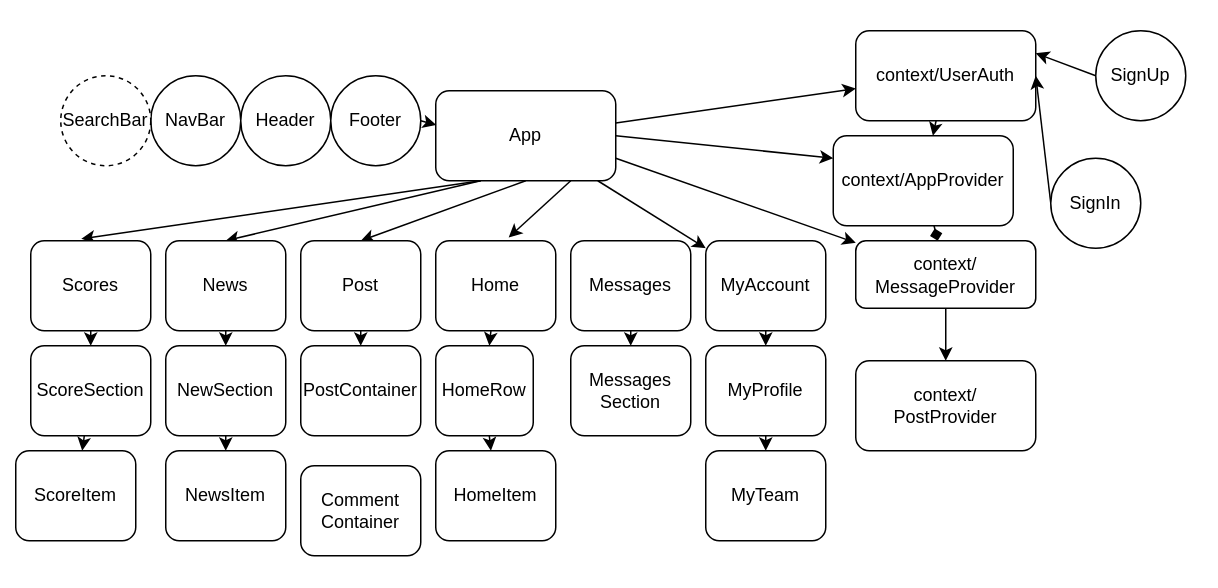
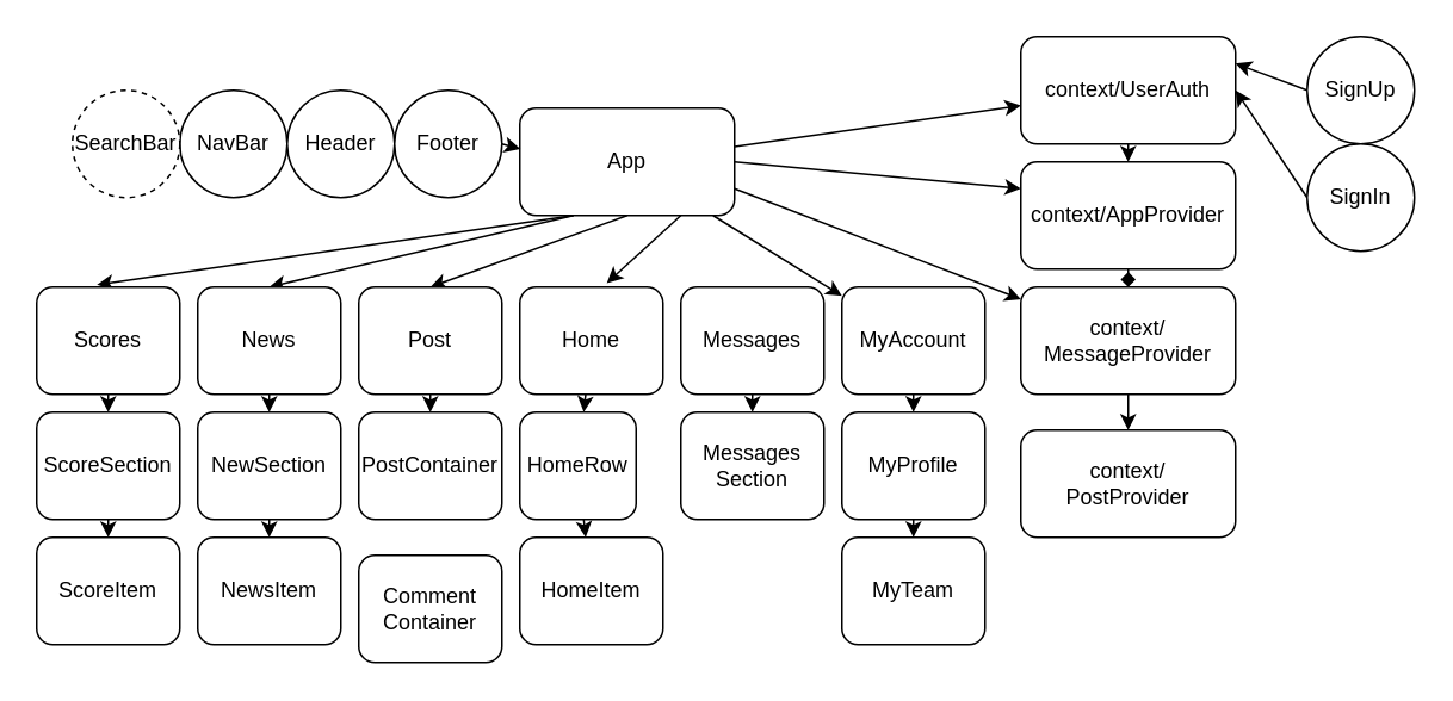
  <mxCell id="0" />
  <mxCell id="1" parent="0" />
  <mxCell id="2" value="" style="edgeStyle=none;html=1;" parent="1" source="10" target="12" edge="1"><mxGeometry relative="1" as="geometry" /></mxCell>
  <mxCell id="3" style="edgeStyle=none;html=1;exitX=1;exitY=0.5;exitDx=0;exitDy=0;entryX=0;entryY=0.25;entryDx=0;entryDy=0;" parent="1" source="10" target="14" edge="1"><mxGeometry relative="1" as="geometry" /></mxCell>
  <mxCell id="4" style="edgeStyle=none;html=1;exitX=1;exitY=0.75;exitDx=0;exitDy=0;" parent="1" source="10" target="16" edge="1"><mxGeometry relative="1" as="geometry" /></mxCell>
  <mxCell id="5" value="" style="edgeStyle=none;html=1;" parent="1" source="10" target="18" edge="1"><mxGeometry relative="1" as="geometry" /></mxCell>
  <mxCell id="6" style="edgeStyle=none;html=1;exitX=0.5;exitY=1;exitDx=0;exitDy=0;entryX=0.5;entryY=0;entryDx=0;entryDy=0;" parent="1" source="10" target="22" edge="1"><mxGeometry relative="1" as="geometry" /></mxCell>
  <mxCell id="7" style="edgeStyle=none;html=1;exitX=0.25;exitY=1;exitDx=0;exitDy=0;entryX=0.5;entryY=0;entryDx=0;entryDy=0;" parent="1" source="10" target="26" edge="1"><mxGeometry relative="1" as="geometry" /></mxCell>
  <mxCell id="8" style="edgeStyle=none;html=1;exitX=0.25;exitY=1;exitDx=0;exitDy=0;entryX=0.421;entryY=-0.022;entryDx=0;entryDy=0;entryPerimeter=0;" parent="1" source="10" target="24" edge="1"><mxGeometry relative="1" as="geometry" /></mxCell>
  <mxCell id="9" style="edgeStyle=none;html=1;exitX=0.75;exitY=1;exitDx=0;exitDy=0;entryX=0.608;entryY=-0.036;entryDx=0;entryDy=0;entryPerimeter=0;" parent="1" source="10" target="28" edge="1"><mxGeometry relative="1" as="geometry" /></mxCell>
  <mxCell id="10" value="App" style="rounded=1;whiteSpace=wrap;html=1;" parent="1" vertex="1"><mxGeometry x="290" y="60" width="120" height="60" as="geometry" /></mxCell>
  <mxCell id="11" value="" style="edgeStyle=none;html=1;" parent="1" source="12" target="14" edge="1"><mxGeometry relative="1" as="geometry" /></mxCell>
  <mxCell id="12" value="context/UserAuth" style="rounded=1;whiteSpace=wrap;html=1;" parent="1" vertex="1"><mxGeometry x="570" width="120" height="60" as="geometry" y="20" /></mxCell>
  <mxCell id="13" value="" style="edgeStyle=none;html=1;endArrow=diamond;" parent="1" source="14" target="16" edge="1"><mxGeometry relative="1" as="geometry" /></mxCell>
- <mxCell id="14" value="context/AppProvider" style="rounded=1;whiteSpace=wrap;html=1;" parent="1" vertex="1"><mxGeometry x="555" y="90" width="120" height="60" as="geometry" /></mxCell>
+ <mxCell id="14" value="context/AppProvider" style="rounded=1;whiteSpace=wrap;html=1;" parent="1" vertex="1"><mxGeometry x="570" y="90" width="120" height="60" as="geometry" /></mxCell>
  <mxCell id="15" value="" style="edgeStyle=none;html=1;" parent="1" source="16" target="54" edge="1"><mxGeometry relative="1" as="geometry" /></mxCell>
- <mxCell id="16" value="context/&lt;br&gt;MessageProvider" style="rounded=1;whiteSpace=wrap;html=1;" parent="1" vertex="1"><mxGeometry x="570" y="160" width="120" height="45" as="geometry" /></mxCell>
+ <mxCell id="16" value="context/&lt;br&gt;MessageProvider" style="rounded=1;whiteSpace=wrap;html=1;" parent="1" vertex="1"><mxGeometry x="570" y="160" width="120" height="60" as="geometry" /></mxCell>
  <mxCell id="17" value="" style="edgeStyle=none;html=1;" parent="1" source="18" target="50" edge="1"><mxGeometry relative="1" as="geometry" /></mxCell>
  <mxCell id="18" value="MyAccount" style="rounded=1;whiteSpace=wrap;html=1;" parent="1" vertex="1"><mxGeometry x="470" y="160" width="80" height="60" as="geometry" /></mxCell>
  <mxCell id="19" value="" style="edgeStyle=none;html=1;" parent="1" source="20" target="48" edge="1"><mxGeometry relative="1" as="geometry" /></mxCell>
  <mxCell id="20" value="Messages" style="rounded=1;whiteSpace=wrap;html=1;" parent="1" vertex="1"><mxGeometry x="380" y="160" width="80" height="60" as="geometry" /></mxCell>
  <mxCell id="21" value="" style="edgeStyle=none;html=1;" parent="1" source="22" target="52" edge="1"><mxGeometry relative="1" as="geometry" /></mxCell>
  <mxCell id="22" value="Post" style="rounded=1;whiteSpace=wrap;html=1;" parent="1" vertex="1"><mxGeometry x="200" y="160" width="80" height="60" as="geometry" /></mxCell>
  <mxCell id="23" value="" style="edgeStyle=none;html=1;" parent="1" source="24" target="46" edge="1"><mxGeometry relative="1" as="geometry" /></mxCell>
  <mxCell id="24" value="Scores" style="rounded=1;whiteSpace=wrap;html=1;" parent="1" vertex="1"><mxGeometry x="20" y="160" width="80" height="60" as="geometry" /></mxCell>
  <mxCell id="25" value="" style="edgeStyle=none;html=1;" parent="1" source="26" target="43" edge="1"><mxGeometry relative="1" as="geometry" /></mxCell>
  <mxCell id="26" value="News" style="rounded=1;whiteSpace=wrap;html=1;" parent="1" vertex="1"><mxGeometry x="110" y="160" width="80" height="60" as="geometry" /></mxCell>
  <mxCell id="27" value="" style="edgeStyle=none;html=1;" parent="1" source="28" target="30" edge="1"><mxGeometry relative="1" as="geometry" /></mxCell>
  <mxCell id="28" value="Home" style="rounded=1;whiteSpace=wrap;html=1;" parent="1" vertex="1"><mxGeometry x="290" y="160" width="80" height="60" as="geometry" /></mxCell>
  <mxCell id="29" value="" style="edgeStyle=none;html=1;" parent="1" source="30" target="31" edge="1"><mxGeometry relative="1" as="geometry" /></mxCell>
  <mxCell id="30" value="HomeRow" style="rounded=1;whiteSpace=wrap;html=1;" parent="1" vertex="1"><mxGeometry x="290" y="230" width="65" height="60" as="geometry" /></mxCell>
  <mxCell id="31" value="HomeItem" style="rounded=1;whiteSpace=wrap;html=1;" parent="1" vertex="1"><mxGeometry x="290" y="300" width="80" height="60" as="geometry" /></mxCell>
  <mxCell id="32" value="NavBar" style="ellipse;whiteSpace=wrap;html=1;rounded=1;" parent="1" vertex="1"><mxGeometry x="100" y="50" width="60" height="60" as="geometry" /></mxCell>
  <mxCell id="33" style="edgeStyle=none;html=1;exitX=1;exitY=0.5;exitDx=0;exitDy=0;entryX=0;entryY=0.5;entryDx=0;entryDy=0;" parent="1" source="34" target="36" edge="1"><mxGeometry relative="1" as="geometry" /></mxCell>
  <mxCell id="34" value="Header" style="ellipse;whiteSpace=wrap;html=1;rounded=1;" parent="1" vertex="1"><mxGeometry x="160" y="50" width="60" height="60" as="geometry" /></mxCell>
  <mxCell id="35" style="edgeStyle=none;html=1;exitX=1;exitY=0.5;exitDx=0;exitDy=0;entryX=0.003;entryY=0.381;entryDx=0;entryDy=0;entryPerimeter=0;" parent="1" source="36" target="10" edge="1"><mxGeometry relative="1" as="geometry" /></mxCell>
  <mxCell id="36" value="Footer" style="ellipse;whiteSpace=wrap;html=1;rounded=1;" parent="1" vertex="1"><mxGeometry x="220" y="50" width="60" height="60" as="geometry" /></mxCell>
  <mxCell id="37" value="SearchBar" style="ellipse;whiteSpace=wrap;html=1;rounded=1;dashed=1;" parent="1" vertex="1"><mxGeometry x="40" y="50" width="60" height="60" as="geometry" /></mxCell>
  <mxCell id="38" style="edgeStyle=none;html=1;exitX=0;exitY=0.5;exitDx=0;exitDy=0;entryX=1;entryY=0.25;entryDx=0;entryDy=0;" parent="1" source="39" target="12" edge="1"><mxGeometry relative="1" as="geometry" /></mxCell>
  <mxCell id="39" value="SignUp" style="ellipse;whiteSpace=wrap;html=1;rounded=1;" parent="1" vertex="1"><mxGeometry x="730" width="60" height="60" as="geometry" y="20" /></mxCell>
  <mxCell id="40" style="edgeStyle=none;html=1;exitX=0;exitY=0.5;exitDx=0;exitDy=0;entryX=1;entryY=0.5;entryDx=0;entryDy=0;" parent="1" source="41" target="12" edge="1"><mxGeometry relative="1" as="geometry" /></mxCell>
- <mxCell id="41" value="SignIn" style="ellipse;whiteSpace=wrap;html=1;rounded=1;" parent="1" vertex="1"><mxGeometry x="700" y="105" width="60" height="60" as="geometry" /></mxCell>
+ <mxCell id="41" value="SignIn" style="ellipse;whiteSpace=wrap;html=1;rounded=1;" parent="1" vertex="1"><mxGeometry x="730" y="80" width="60" height="60" as="geometry" /></mxCell>
  <mxCell id="42" value="" style="edgeStyle=none;html=1;" parent="1" source="43" target="44" edge="1"><mxGeometry relative="1" as="geometry" /></mxCell>
  <mxCell id="43" value="NewSection" style="rounded=1;whiteSpace=wrap;html=1;" parent="1" vertex="1"><mxGeometry x="110" y="230" width="80" height="60" as="geometry" /></mxCell>
  <mxCell id="44" value="NewsItem" style="rounded=1;whiteSpace=wrap;html=1;" parent="1" vertex="1"><mxGeometry x="110" y="300" width="80" height="60" as="geometry" /></mxCell>
  <mxCell id="45" value="" style="edgeStyle=none;html=1;" parent="1" source="46" target="47" edge="1"><mxGeometry relative="1" as="geometry" /></mxCell>
  <mxCell id="46" value="ScoreSection" style="rounded=1;whiteSpace=wrap;html=1;" parent="1" vertex="1"><mxGeometry x="20" y="230" width="80" height="60" as="geometry" /></mxCell>
- <mxCell id="47" value="ScoreItem" style="rounded=1;whiteSpace=wrap;html=1;" parent="1" vertex="1"><mxGeometry x="10" y="300" width="80" height="60" as="geometry" /></mxCell>
+ <mxCell id="47" value="ScoreItem" style="rounded=1;whiteSpace=wrap;html=1;" parent="1" vertex="1"><mxGeometry x="20" y="300" width="80" height="60" as="geometry" /></mxCell>
  <mxCell id="48" value="Messages&lt;br&gt;Section" style="rounded=1;whiteSpace=wrap;html=1;" parent="1" vertex="1"><mxGeometry x="380" y="230" width="80" height="60" as="geometry" /></mxCell>
  <mxCell id="49" value="" style="edgeStyle=none;html=1;" parent="1" source="50" target="51" edge="1"><mxGeometry relative="1" as="geometry" /></mxCell>
  <mxCell id="50" value="MyProfile" style="rounded=1;whiteSpace=wrap;html=1;" parent="1" vertex="1"><mxGeometry x="470" y="230" width="80" height="60" as="geometry" /></mxCell>
  <mxCell id="51" value="MyTeam" style="rounded=1;whiteSpace=wrap;html=1;" parent="1" vertex="1"><mxGeometry x="470" y="300" width="80" height="60" as="geometry" /></mxCell>
  <mxCell id="52" value="PostContainer" style="rounded=1;whiteSpace=wrap;html=1;" parent="1" vertex="1"><mxGeometry x="200" y="230" width="80" height="60" as="geometry" /></mxCell>
  <mxCell id="53" value="Comment&lt;br&gt;Container" style="rounded=1;whiteSpace=wrap;html=1;" parent="1" vertex="1"><mxGeometry x="200" y="310" width="80" height="60" as="geometry" /></mxCell>
  <mxCell id="54" value="context/&lt;br&gt;PostProvider" style="rounded=1;whiteSpace=wrap;html=1;" parent="1" vertex="1"><mxGeometry x="570" y="240" width="120" height="60" as="geometry" /></mxCell>
